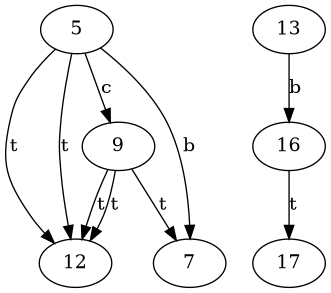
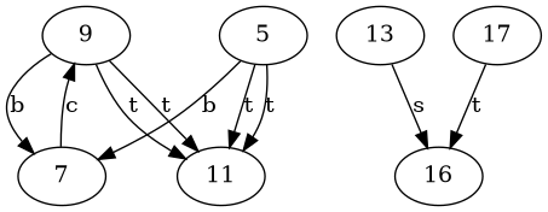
  digraph {
    9
-   11 [label=12]
+   11
    7
    n4 [label=16]
    13
    5
    17
    9 -> 11 [label=t]
    9 -> 11 [label=t]
-   9 -> 7 [label=t]
-   5 -> 9 [label=c]
-   n4 -> 17 [label=t]
-   13 -> n4 [label=b]
+   9 -> 7 [label=b]
+   7 -> 9 [label=c]
+   17 -> n4 [label=t]
+   13 -> n4 [label=s]
    5 -> 11 [label=t]
    5 -> 11 [label=t]
    5 -> 7 [label=b]
  }
